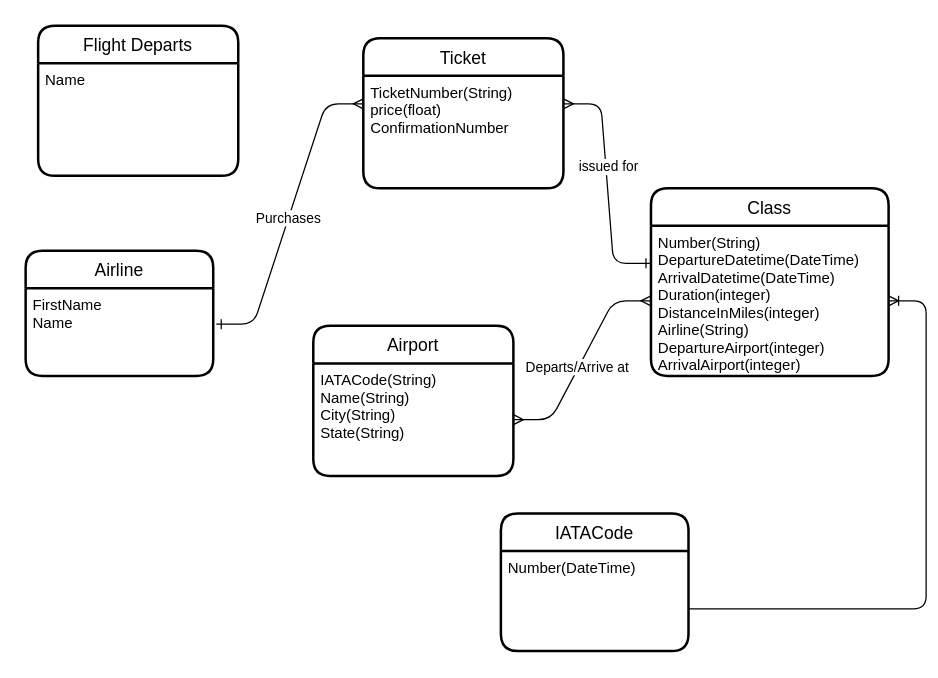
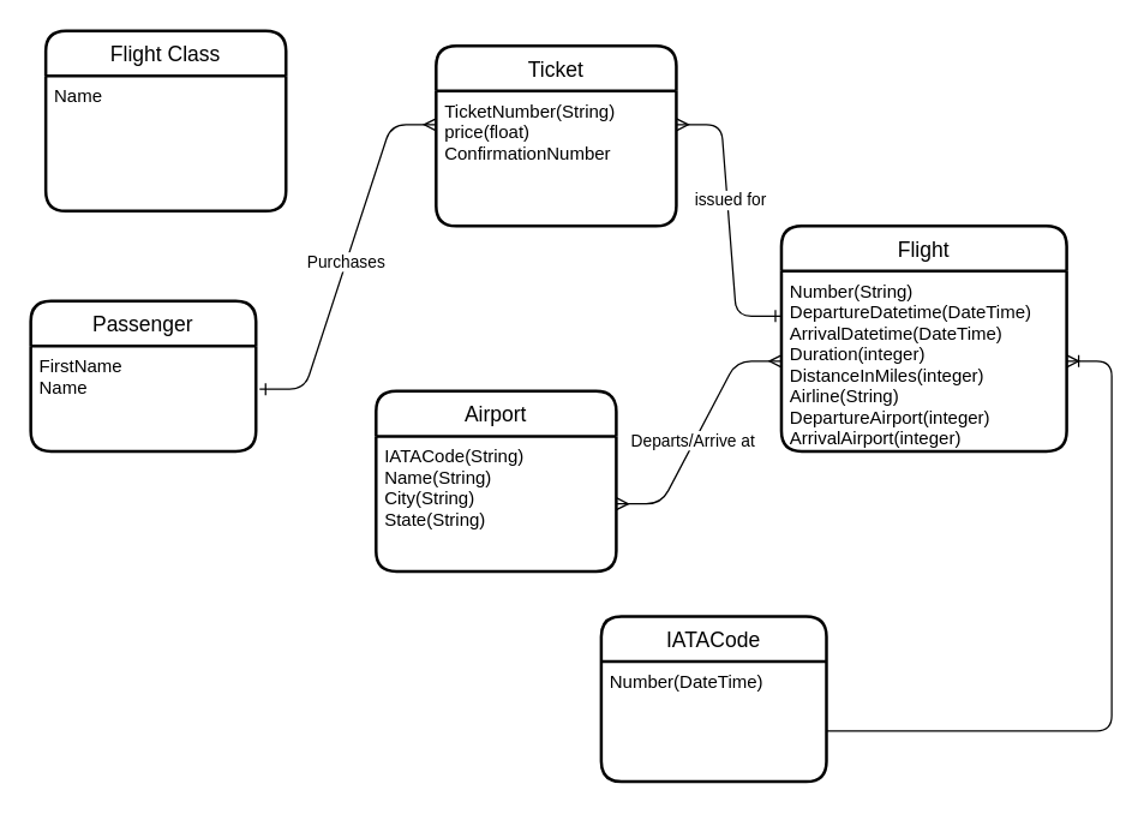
  <mxCell id="0" />
  <mxCell id="1" parent="0" />
  <mxCell id="2" value="" style="edgeStyle=entityRelationEdgeStyle;fontSize=12;html=1;endArrow=ERmany;startArrow=ERmany;" edge="1" parent="1" source="16" target="18"><mxGeometry width="100" height="100" relative="1" as="geometry"><mxPoint x="610" y="285" as="sourcePoint" /><mxPoint x="570" y="565" as="targetPoint" /></mxGeometry></mxCell>
  <mxCell id="3" value="Departs/Arrive at" style="edgeLabel;html=1;align=center;verticalAlign=middle;resizable=0;points=[];" vertex="1" connectable="0" parent="2"><mxGeometry x="0.07" y="-2" relative="1" as="geometry"><mxPoint as="offset" /></mxGeometry></mxCell>
  <mxCell id="4" value="" style="edgeStyle=entityRelationEdgeStyle;fontSize=12;html=1;endArrow=ERmany;startArrow=ERone;exitX=1.016;exitY=0.409;exitDx=0;exitDy=0;exitPerimeter=0;entryX=0;entryY=0.25;entryDx=0;entryDy=0;startFill=0;" edge="1" parent="1" source="14" target="10"><mxGeometry width="100" height="100" relative="1" as="geometry"><mxPoint x="190" y="190" as="sourcePoint" /><mxPoint x="290" y="90" as="targetPoint" /></mxGeometry></mxCell>
  <mxCell id="5" value="Purchases" style="edgeLabel;html=1;align=center;verticalAlign=middle;resizable=0;points=[];" vertex="1" connectable="0" parent="4"><mxGeometry x="-0.031" y="1" relative="1" as="geometry"><mxPoint as="offset" /></mxGeometry></mxCell>
  <mxCell id="6" value="" style="edgeStyle=entityRelationEdgeStyle;fontSize=12;html=1;endArrow=ERone;startArrow=ERmany;exitX=1;exitY=0.25;exitDx=0;exitDy=0;entryX=0;entryY=0.25;entryDx=0;entryDy=0;endFill=0;" edge="1" parent="1" source="10" target="16"><mxGeometry width="100" height="100" relative="1" as="geometry"><mxPoint x="430" y="210" as="sourcePoint" /><mxPoint x="530" y="110" as="targetPoint" /></mxGeometry></mxCell>
  <mxCell id="7" value="issued for" style="edgeLabel;html=1;align=center;verticalAlign=middle;resizable=0;points=[];" vertex="1" connectable="0" parent="6"><mxGeometry x="-0.161" y="2" relative="1" as="geometry"><mxPoint y="1" as="offset" /></mxGeometry></mxCell>
  <mxCell id="8" value="" style="edgeStyle=entityRelationEdgeStyle;fontSize=12;html=1;endArrow=ERoneToMany;exitX=1;exitY=0.578;exitDx=0;exitDy=0;exitPerimeter=0;" edge="1" parent="1" source="20" target="16"><mxGeometry width="100" height="100" relative="1" as="geometry"><mxPoint x="620" y="370" as="sourcePoint" /><mxPoint x="780" y="250" as="targetPoint" /></mxGeometry></mxCell>
  <mxCell id="9" value="Ticket" style="swimlane;childLayout=stackLayout;horizontal=1;startSize=30;horizontalStack=0;rounded=1;fontSize=14;fontStyle=0;strokeWidth=2;resizeParent=0;resizeLast=1;shadow=0;dashed=0;align=center;" vertex="1" parent="1"><mxGeometry x="290" y="30" width="160" height="120" as="geometry" /></mxCell>
  <mxCell id="10" value="TicketNumber(String)&#10;price(float)&#10;ConfirmationNumber" style="align=left;strokeColor=none;fillColor=none;spacingLeft=4;fontSize=12;verticalAlign=top;resizable=0;rotatable=0;part=1;" vertex="1" parent="9"><mxGeometry y="30" width="160" height="90" as="geometry" /></mxCell>
- <mxCell id="11" value="Flight Departs" style="swimlane;childLayout=stackLayout;horizontal=1;startSize=30;horizontalStack=0;rounded=1;fontSize=14;fontStyle=0;strokeWidth=2;resizeParent=0;resizeLast=1;shadow=0;dashed=0;align=center;" vertex="1" parent="1"><mxGeometry x="30" y="20" width="160" height="120" as="geometry" /></mxCell>
+ <mxCell id="11" value="Flight Class" style="swimlane;childLayout=stackLayout;horizontal=1;startSize=30;horizontalStack=0;rounded=1;fontSize=14;fontStyle=0;strokeWidth=2;resizeParent=0;resizeLast=1;shadow=0;dashed=0;align=center;" vertex="1" parent="1"><mxGeometry x="30" y="20" width="160" height="120" as="geometry" /></mxCell>
  <mxCell id="12" value="Name" style="align=left;strokeColor=none;fillColor=none;spacingLeft=4;fontSize=12;verticalAlign=top;resizable=0;rotatable=0;part=1;" vertex="1" parent="11"><mxGeometry y="30" width="160" height="90" as="geometry" /></mxCell>
- <mxCell id="13" value="Airline" style="swimlane;childLayout=stackLayout;horizontal=1;startSize=30;horizontalStack=0;rounded=1;fontSize=14;fontStyle=0;strokeWidth=2;resizeParent=0;resizeLast=1;shadow=0;dashed=0;align=center;" vertex="1" parent="1"><mxGeometry x="20" y="200" width="150" height="100" as="geometry" /></mxCell>
+ <mxCell id="13" value="Passenger" style="swimlane;childLayout=stackLayout;horizontal=1;startSize=30;horizontalStack=0;rounded=1;fontSize=14;fontStyle=0;strokeWidth=2;resizeParent=0;resizeLast=1;shadow=0;dashed=0;align=center;" vertex="1" parent="1"><mxGeometry x="20" y="200" width="150" height="100" as="geometry" /></mxCell>
  <mxCell id="14" value="FirstName&#10;Name" style="align=left;strokeColor=none;fillColor=none;spacingLeft=4;fontSize=12;verticalAlign=top;resizable=0;rotatable=0;part=1;" vertex="1" parent="13"><mxGeometry y="30" width="150" height="70" as="geometry" /></mxCell>
- <mxCell id="15" value="Class" style="swimlane;childLayout=stackLayout;horizontal=1;startSize=30;horizontalStack=0;rounded=1;fontSize=14;fontStyle=0;strokeWidth=2;resizeParent=0;resizeLast=1;shadow=0;dashed=0;align=center;" vertex="1" parent="1"><mxGeometry x="520" y="150" width="190" height="150" as="geometry" /></mxCell>
+ <mxCell id="15" value="Flight" style="swimlane;childLayout=stackLayout;horizontal=1;startSize=30;horizontalStack=0;rounded=1;fontSize=14;fontStyle=0;strokeWidth=2;resizeParent=0;resizeLast=1;shadow=0;dashed=0;align=center;" vertex="1" parent="1"><mxGeometry x="520" y="150" width="190" height="150" as="geometry" /></mxCell>
  <mxCell id="16" value="Number(String)&#10;DepartureDatetime(DateTime)&#10;ArrivalDatetime(DateTime)&#10;Duration(integer)&#10;DistanceInMiles(integer)&#10;Airline(String)&#10;DepartureAirport(integer)&#10;ArrivalAirport(integer)&#10;" style="align=left;strokeColor=none;fillColor=none;spacingLeft=4;fontSize=12;verticalAlign=top;resizable=0;rotatable=0;part=1;" vertex="1" parent="15"><mxGeometry y="30" width="190" height="120" as="geometry" /></mxCell>
  <mxCell id="17" value="Airport" style="swimlane;childLayout=stackLayout;horizontal=1;startSize=30;horizontalStack=0;rounded=1;fontSize=14;fontStyle=0;strokeWidth=2;resizeParent=0;resizeLast=1;shadow=0;dashed=0;align=center;" vertex="1" parent="1"><mxGeometry x="250" y="260" width="160" height="120" as="geometry" /></mxCell>
  <mxCell id="18" value="IATACode(String)&#10;Name(String)&#10;City(String)&#10;State(String)" style="align=left;strokeColor=none;fillColor=none;spacingLeft=4;fontSize=12;verticalAlign=top;resizable=0;rotatable=0;part=1;" vertex="1" parent="17"><mxGeometry y="30" width="160" height="90" as="geometry" /></mxCell>
  <mxCell id="19" value="IATACode" style="swimlane;childLayout=stackLayout;horizontal=1;startSize=30;horizontalStack=0;rounded=1;fontSize=14;fontStyle=0;strokeWidth=2;resizeParent=0;resizeLast=1;shadow=0;dashed=0;align=center;" vertex="1" parent="1"><mxGeometry x="400" y="410" width="150" height="110" as="geometry" /></mxCell>
  <mxCell id="20" value="Number(DateTime)" style="align=left;strokeColor=none;fillColor=none;spacingLeft=4;fontSize=12;verticalAlign=top;resizable=0;rotatable=0;part=1;" vertex="1" parent="19"><mxGeometry y="30" width="150" height="80" as="geometry" /></mxCell>
